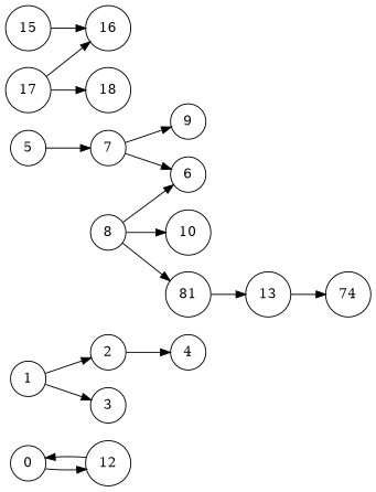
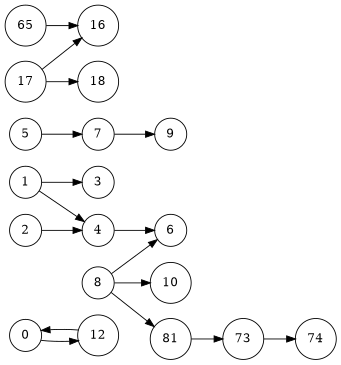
  digraph {
    rankdir=LR
    node [closed=true isInitial=false kind=ACCEPTING moving=true shape=circle speed=low station=far]
    edge [letter=open]
    0 [isInitial=true moving=false source=Q0 speed=stopped station=at]
    12 [closed=false index=8 moving=false source=8 speed=stopped ss=Q2 station=at]
    1 [index=1 source=1 ss=Q1 station=at]
    2 [index=2 source=2 ss=Q3]
    3 [closed=false index=20 kind=AVOID source=20 station=at]
    4 [index=3 source=3 speed=high ss=Q5]
    6 [index=10 source=10 ss=Q3]
    5 [index=4 source=4 speed=high ss=Q6 station=app]
    7 [index=5 source=5 ss=Q7 station=app]
    9 [index=6 source=6 ss=Q1 station=at]
    8 [index=11 moving=false source=11 speed=stopped ss=Q4]
    10 [closed=false index=12 kind=AVOID moving=false source=12 speed=stopped]
    n13 [index=13 label=81 source=13 ss=Q3]
-   13 [index=14 source=14 ss=Q7 station=app]
+   13 [index=14 source=14 ss=Q7 station=app label=73]
    n15 [index=19 kind=AVOID label=74 source=19 speed=high station=app]
-   15 [index=15 moving=false source=15 speed=stopped ss=Q8 station=app]
+   15 [index=15 moving=false source=15 speed=stopped ss=Q8 station=app label=65]
    16 [index=16 source=16 ss=Q7 station=app]
    17 [index=17 source=17 ss=Q1 station=at]
    18 [index=18 source=18 ss=Q3]
    0 -> 12 [index=1]
    12 -> 0 [index=0 letter=close]
-   1 -> 2 [index=17 letter=leaving]
+   1 -> 4 [index=17 letter=leaving]
    1 -> 3 [index=18]
    2 -> 4 [index=16 letter=high]
-   7 -> 6 [index=15 letter=low]
+   4 -> 6 [index=15 letter=low]
    5 -> 7 [index=4 letter=low]
    7 -> 9 [index=3 letter=atstation]
    8 -> 6 [index=14 letter=stop]
    8 -> 10 [index=6]
    8 -> n13 [index=13 letter=start]
    n13 -> 13 [index=12 letter=approaching]
    13 -> n15 [index=11 letter=high]
    15 -> 16 [index=9 letter=start]
    17 -> 16 [index=8 letter=atstation]
    17 -> 18 [index=7 letter=leaving]
  }
